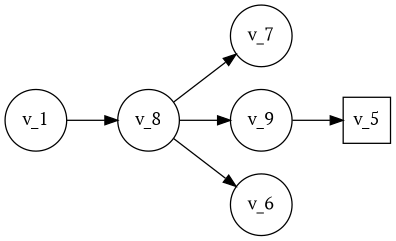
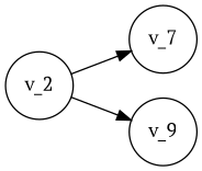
  digraph {
    fontname="PT Serif"
    rankdir=LR
    node [fontname="PT Serif" shape=circle]
    edge [fontname="PT Serif"]
-   v_1 [style="state,initial" width=0.5]
-   v_2 [width=0.5 label=v_8]
+   v_2 [width=0.5]
    n3 [label=v_7 style="state,accepting" width=0.5]
    n4 [label=v_9 width=0.5]
-   v_6 [width=0.5]
-   v_5 [shape=rect style="state,accepting" width=0.5]
-   v_1 -> v_2 [label=" " texlbl="$R$"]
    v_2 -> n3 [label=" " texlbl="$E$"]
    v_2 -> n4 [label=" " texlbl="$T_C$"]
-   v_2 -> v_6 [label=" " texlbl="$\neg T_C$"]
-   n4 -> v_5 [label=" " texlbl="$T_E$"]
  }
